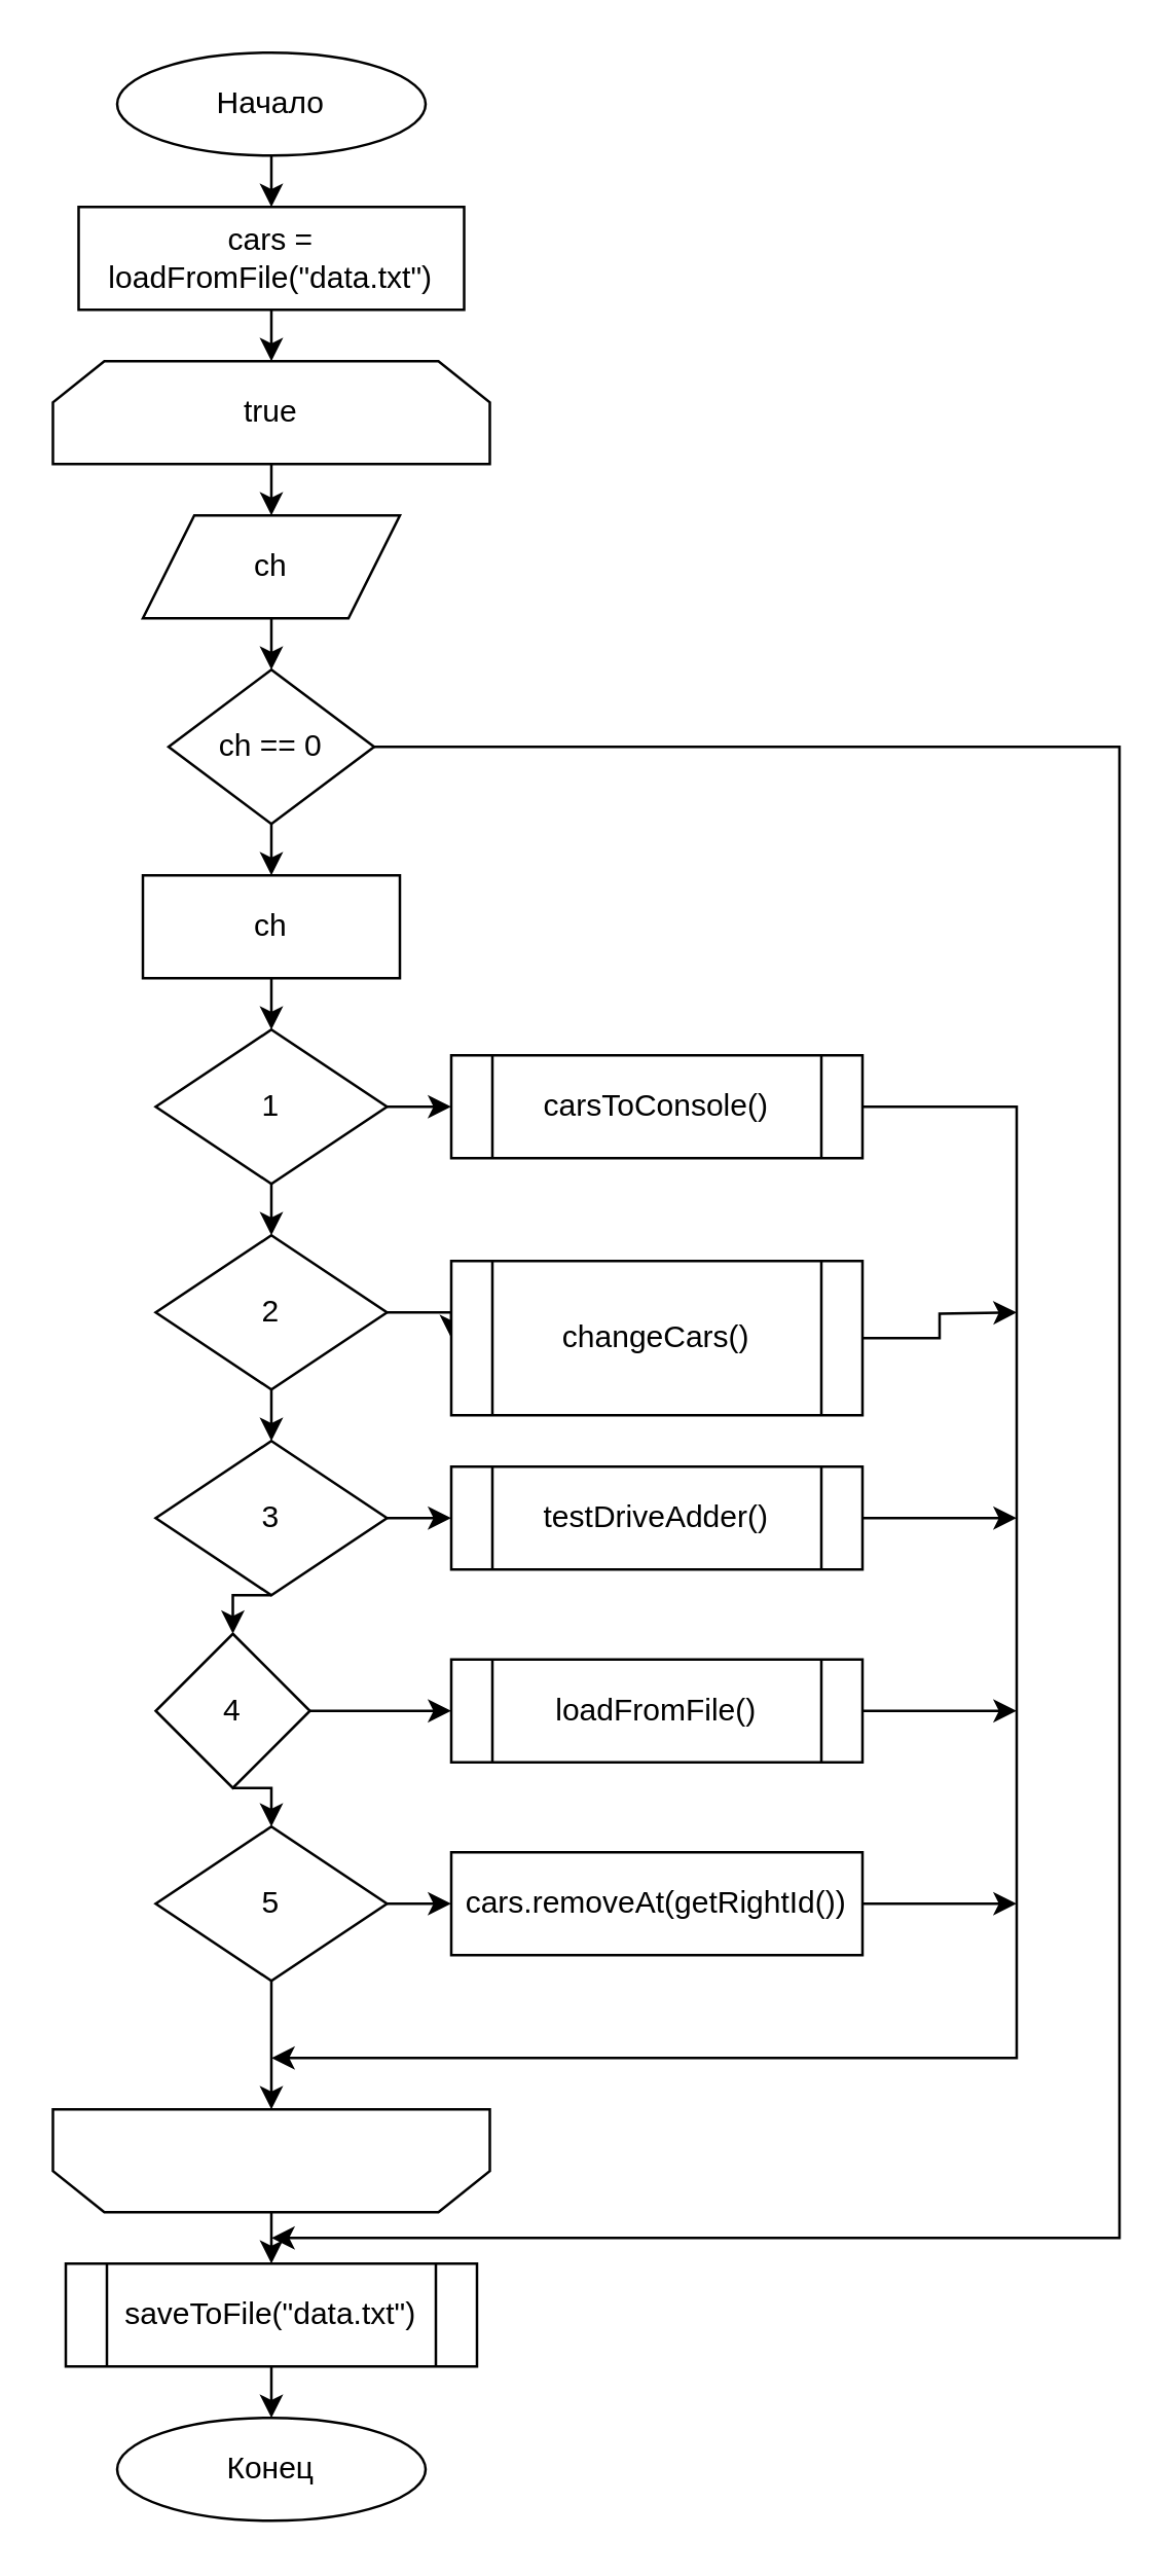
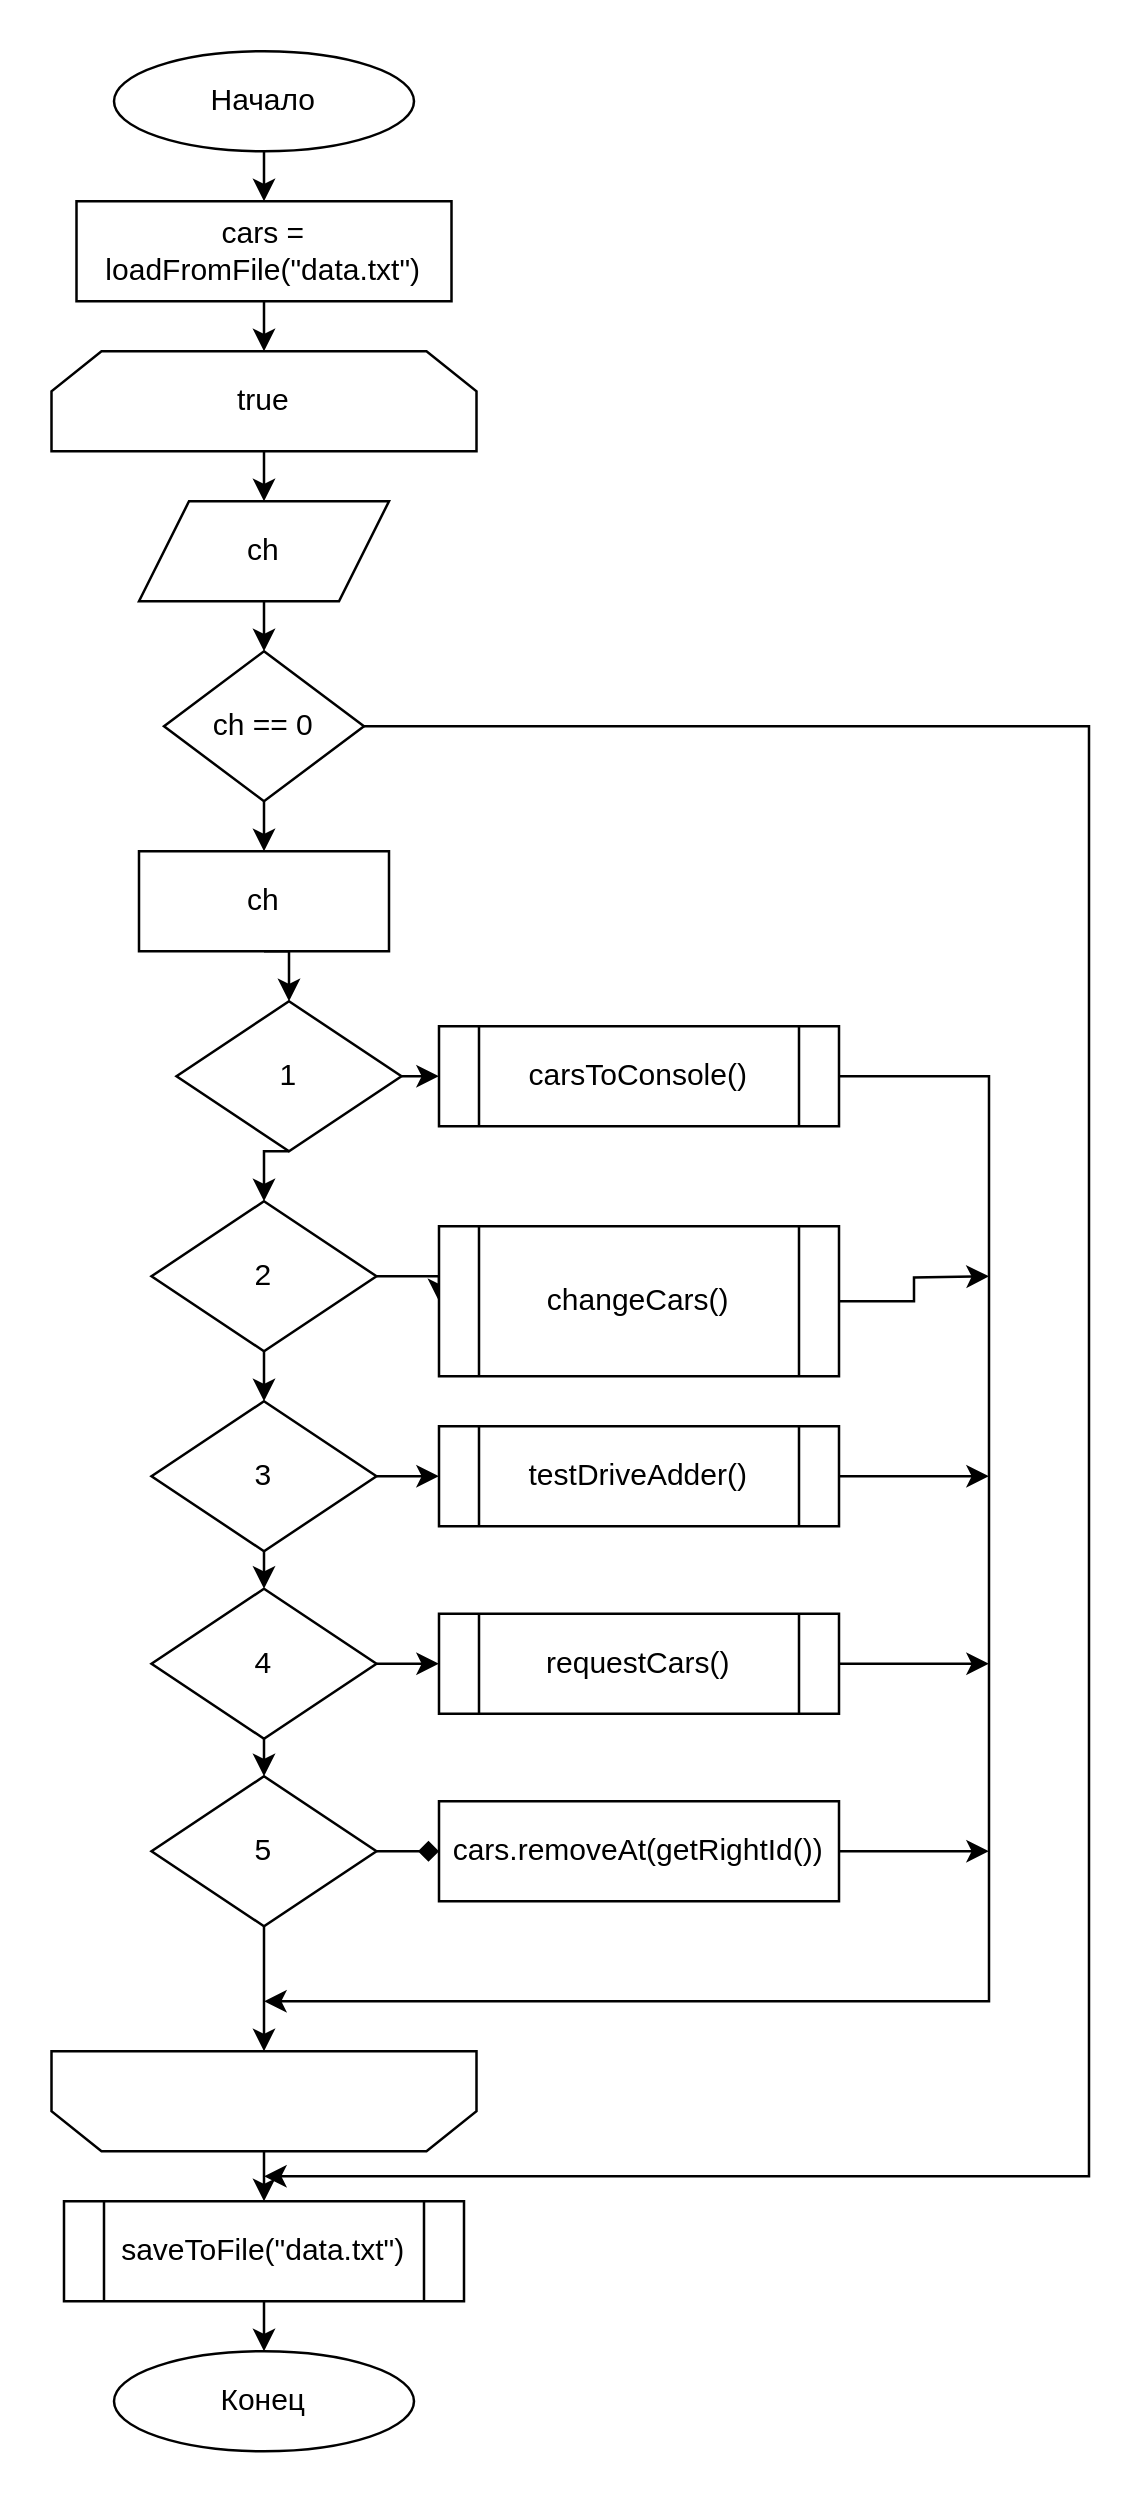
  <mxCell id="0" />
  <mxCell id="1" parent="0" />
  <mxCell id="2" style="edgeStyle=orthogonalEdgeStyle;rounded=0;orthogonalLoop=1;jettySize=auto;html=1;exitX=0.5;exitY=1;exitDx=0;exitDy=0;entryX=0.5;entryY=0;entryDx=0;entryDy=0;" edge="1" parent="1" source="3" target="6"><mxGeometry relative="1" as="geometry" /></mxCell>
  <mxCell id="3" value="Начало" style="ellipse;whiteSpace=wrap;html=1;" vertex="1" parent="1"><mxGeometry x="45" y="20" width="120" height="40" as="geometry" /></mxCell>
  <mxCell id="4" value="Конец" style="ellipse;whiteSpace=wrap;html=1;" vertex="1" parent="1"><mxGeometry x="45" y="940" width="120" height="40" as="geometry" /></mxCell>
  <mxCell id="5" style="edgeStyle=orthogonalEdgeStyle;rounded=0;orthogonalLoop=1;jettySize=auto;html=1;exitX=0.5;exitY=1;exitDx=0;exitDy=0;entryX=0.5;entryY=0;entryDx=0;entryDy=0;" edge="1" parent="1" source="6" target="8"><mxGeometry relative="1" as="geometry" /></mxCell>
  <mxCell id="6" value="cars = loadFromFile(&quot;data.txt&quot;)" style="rounded=0;whiteSpace=wrap;html=1;" vertex="1" parent="1"><mxGeometry x="30" y="80" width="150" height="40" as="geometry" /></mxCell>
  <mxCell id="7" style="edgeStyle=orthogonalEdgeStyle;rounded=0;orthogonalLoop=1;jettySize=auto;html=1;exitX=0.5;exitY=1;exitDx=0;exitDy=0;entryX=0.5;entryY=0;entryDx=0;entryDy=0;" edge="1" parent="1" source="8" target="14"><mxGeometry relative="1" as="geometry" /></mxCell>
  <mxCell id="8" value="true" style="shape=loopLimit;whiteSpace=wrap;html=1;" vertex="1" parent="1"><mxGeometry x="20" y="140" width="170" height="40" as="geometry" /></mxCell>
  <mxCell id="9" style="edgeStyle=orthogonalEdgeStyle;rounded=0;orthogonalLoop=1;jettySize=auto;html=1;exitX=0.5;exitY=1;exitDx=0;exitDy=0;entryX=0.5;entryY=0;entryDx=0;entryDy=0;" edge="1" parent="1" source="10" target="12"><mxGeometry relative="1" as="geometry" /></mxCell>
  <mxCell id="10" value="" style="shape=loopLimit;whiteSpace=wrap;html=1;flipV=1;" vertex="1" parent="1"><mxGeometry x="20" y="820" width="170" height="40" as="geometry" /></mxCell>
  <mxCell id="11" style="edgeStyle=orthogonalEdgeStyle;rounded=0;orthogonalLoop=1;jettySize=auto;html=1;exitX=0.5;exitY=1;exitDx=0;exitDy=0;entryX=0.5;entryY=0;entryDx=0;entryDy=0;" edge="1" parent="1" source="12" target="4"><mxGeometry relative="1" as="geometry" /></mxCell>
  <mxCell id="12" value="saveToFile(&quot;data.txt&quot;)" style="shape=process;whiteSpace=wrap;html=1;backgroundOutline=1;" vertex="1" parent="1"><mxGeometry x="25" y="880" width="160" height="40" as="geometry" /></mxCell>
  <mxCell id="13" style="edgeStyle=orthogonalEdgeStyle;rounded=0;orthogonalLoop=1;jettySize=auto;html=1;exitX=0.5;exitY=1;exitDx=0;exitDy=0;entryX=0.5;entryY=0;entryDx=0;entryDy=0;" edge="1" parent="1" source="14" target="17"><mxGeometry relative="1" as="geometry" /></mxCell>
  <mxCell id="14" value="ch" style="shape=parallelogram;perimeter=parallelogramPerimeter;whiteSpace=wrap;html=1;fixedSize=1;" vertex="1" parent="1"><mxGeometry x="55" y="200" width="100" height="40" as="geometry" /></mxCell>
  <mxCell id="15" style="edgeStyle=orthogonalEdgeStyle;rounded=0;orthogonalLoop=1;jettySize=auto;html=1;exitX=0.5;exitY=1;exitDx=0;exitDy=0;entryX=0.5;entryY=0;entryDx=0;entryDy=0;" edge="1" parent="1" source="17" target="19"><mxGeometry relative="1" as="geometry" /></mxCell>
  <mxCell id="16" style="edgeStyle=orthogonalEdgeStyle;rounded=0;orthogonalLoop=1;jettySize=auto;html=1;exitX=1;exitY=0.5;exitDx=0;exitDy=0;" edge="1" parent="1" source="17"><mxGeometry relative="1" as="geometry"><mxPoint x="105" y="870" as="targetPoint" /><Array as="points"><mxPoint x="435" y="290" /><mxPoint x="435" y="870" /><mxPoint x="105" y="870" /></Array></mxGeometry></mxCell>
  <mxCell id="17" value="ch == 0" style="rhombus;whiteSpace=wrap;html=1;" vertex="1" parent="1"><mxGeometry x="65" y="260" width="80" height="60" as="geometry" /></mxCell>
  <mxCell id="18" style="edgeStyle=orthogonalEdgeStyle;rounded=0;orthogonalLoop=1;jettySize=auto;html=1;exitX=0.5;exitY=1;exitDx=0;exitDy=0;entryX=0.5;entryY=0;entryDx=0;entryDy=0;" edge="1" parent="1" source="19" target="22"><mxGeometry relative="1" as="geometry" /></mxCell>
  <mxCell id="19" value="ch" style="rounded=0;whiteSpace=wrap;html=1;" vertex="1" parent="1"><mxGeometry x="55" y="340" width="100" height="40" as="geometry" /></mxCell>
  <mxCell id="20" style="edgeStyle=orthogonalEdgeStyle;rounded=0;orthogonalLoop=1;jettySize=auto;html=1;exitX=0.5;exitY=1;exitDx=0;exitDy=0;entryX=0.5;entryY=0;entryDx=0;entryDy=0;" edge="1" parent="1" source="22" target="25"><mxGeometry relative="1" as="geometry" /></mxCell>
  <mxCell id="21" style="edgeStyle=orthogonalEdgeStyle;rounded=0;orthogonalLoop=1;jettySize=auto;html=1;exitX=1;exitY=0.5;exitDx=0;exitDy=0;entryX=0;entryY=0.5;entryDx=0;entryDy=0;" edge="1" parent="1" source="22" target="36"><mxGeometry relative="1" as="geometry" /></mxCell>
- <mxCell id="22" value="1" style="rhombus;whiteSpace=wrap;html=1;" vertex="1" parent="1"><mxGeometry x="60" y="400" width="90" height="60" as="geometry" /></mxCell>
+ <mxCell id="22" value="1" style="rhombus;whiteSpace=wrap;html=1;" vertex="1" parent="1"><mxGeometry x="70" y="400" width="90" height="60" as="geometry" /></mxCell>
  <mxCell id="23" style="edgeStyle=orthogonalEdgeStyle;rounded=0;orthogonalLoop=1;jettySize=auto;html=1;exitX=0.5;exitY=1;exitDx=0;exitDy=0;entryX=0.5;entryY=0;entryDx=0;entryDy=0;" edge="1" parent="1" source="25" target="28"><mxGeometry relative="1" as="geometry" /></mxCell>
  <mxCell id="24" style="edgeStyle=orthogonalEdgeStyle;rounded=0;orthogonalLoop=1;jettySize=auto;html=1;exitX=1;exitY=0.5;exitDx=0;exitDy=0;entryX=0;entryY=0.5;entryDx=0;entryDy=0;" edge="1" parent="1" source="25" target="38"><mxGeometry relative="1" as="geometry" /></mxCell>
  <mxCell id="25" value="2" style="rhombus;whiteSpace=wrap;html=1;" vertex="1" parent="1"><mxGeometry x="60" y="480" width="90" height="60" as="geometry" /></mxCell>
  <mxCell id="26" style="edgeStyle=orthogonalEdgeStyle;rounded=0;orthogonalLoop=1;jettySize=auto;html=1;exitX=0.5;exitY=1;exitDx=0;exitDy=0;entryX=0.5;entryY=0;entryDx=0;entryDy=0;" edge="1" parent="1" source="28" target="31"><mxGeometry relative="1" as="geometry" /></mxCell>
  <mxCell id="27" style="edgeStyle=orthogonalEdgeStyle;rounded=0;orthogonalLoop=1;jettySize=auto;html=1;exitX=1;exitY=0.5;exitDx=0;exitDy=0;entryX=0;entryY=0.5;entryDx=0;entryDy=0;" edge="1" parent="1" source="28" target="40"><mxGeometry relative="1" as="geometry" /></mxCell>
  <mxCell id="28" value="3" style="rhombus;whiteSpace=wrap;html=1;" vertex="1" parent="1"><mxGeometry x="60" y="560" width="90" height="60" as="geometry" /></mxCell>
  <mxCell id="29" style="edgeStyle=orthogonalEdgeStyle;rounded=0;orthogonalLoop=1;jettySize=auto;html=1;exitX=0.5;exitY=1;exitDx=0;exitDy=0;entryX=0.5;entryY=0;entryDx=0;entryDy=0;" edge="1" parent="1" source="31" target="34"><mxGeometry relative="1" as="geometry" /></mxCell>
  <mxCell id="30" style="edgeStyle=orthogonalEdgeStyle;rounded=0;orthogonalLoop=1;jettySize=auto;html=1;exitX=1;exitY=0.5;exitDx=0;exitDy=0;entryX=0;entryY=0.5;entryDx=0;entryDy=0;" edge="1" parent="1" source="31" target="42"><mxGeometry relative="1" as="geometry" /></mxCell>
- <mxCell id="31" value="4" style="rhombus;whiteSpace=wrap;html=1;" vertex="1" parent="1"><mxGeometry x="60" y="635" width="60" height="60" as="geometry" /></mxCell>
- <mxCell id="32" style="edgeStyle=orthogonalEdgeStyle;rounded=0;orthogonalLoop=1;jettySize=auto;html=1;exitX=1;exitY=0.5;exitDx=0;exitDy=0;entryX=0;entryY=0.5;entryDx=0;entryDy=0;" edge="1" parent="1" source="34" target="44"><mxGeometry relative="1" as="geometry" /></mxCell>
+ <mxCell id="31" value="4" style="rhombus;whiteSpace=wrap;html=1;" vertex="1" parent="1"><mxGeometry x="60" y="635" width="90" height="60" as="geometry" /></mxCell>
+ <mxCell id="32" style="edgeStyle=orthogonalEdgeStyle;rounded=0;orthogonalLoop=1;jettySize=auto;html=1;exitX=1;exitY=0.5;exitDx=0;exitDy=0;entryX=0;entryY=0.5;entryDx=0;entryDy=0;endArrow=diamond;" edge="1" parent="1" source="34" target="44"><mxGeometry relative="1" as="geometry" /></mxCell>
  <mxCell id="33" style="edgeStyle=orthogonalEdgeStyle;rounded=0;orthogonalLoop=1;jettySize=auto;html=1;exitX=0.5;exitY=1;exitDx=0;exitDy=0;" edge="1" parent="1" source="34"><mxGeometry relative="1" as="geometry"><mxPoint x="105" y="820" as="targetPoint" /></mxGeometry></mxCell>
  <mxCell id="34" value="5" style="rhombus;whiteSpace=wrap;html=1;" vertex="1" parent="1"><mxGeometry x="60" y="710" width="90" height="60" as="geometry" /></mxCell>
  <mxCell id="35" style="edgeStyle=orthogonalEdgeStyle;rounded=0;orthogonalLoop=1;jettySize=auto;html=1;exitX=1;exitY=0.5;exitDx=0;exitDy=0;" edge="1" parent="1" source="36"><mxGeometry relative="1" as="geometry"><mxPoint x="105" y="800" as="targetPoint" /><Array as="points"><mxPoint x="395" y="430" /><mxPoint x="395" y="800" /></Array></mxGeometry></mxCell>
  <mxCell id="36" value="carsToConsole()" style="shape=process;whiteSpace=wrap;html=1;backgroundOutline=1;" vertex="1" parent="1"><mxGeometry x="175" y="410" width="160" height="40" as="geometry" /></mxCell>
  <mxCell id="37" style="edgeStyle=orthogonalEdgeStyle;rounded=0;orthogonalLoop=1;jettySize=auto;html=1;exitX=1;exitY=0.5;exitDx=0;exitDy=0;" edge="1" parent="1" source="38"><mxGeometry relative="1" as="geometry"><mxPoint x="395" y="510" as="targetPoint" /></mxGeometry></mxCell>
  <mxCell id="38" value="changeCars()" style="shape=process;whiteSpace=wrap;html=1;backgroundOutline=1;" vertex="1" parent="1"><mxGeometry x="175" y="490" width="160" height="60" as="geometry" /></mxCell>
  <mxCell id="39" style="edgeStyle=orthogonalEdgeStyle;rounded=0;orthogonalLoop=1;jettySize=auto;html=1;exitX=1;exitY=0.5;exitDx=0;exitDy=0;" edge="1" parent="1" source="40"><mxGeometry relative="1" as="geometry"><mxPoint x="395" y="590" as="targetPoint" /></mxGeometry></mxCell>
  <mxCell id="40" value="testDriveAdder()" style="shape=process;whiteSpace=wrap;html=1;backgroundOutline=1;" vertex="1" parent="1"><mxGeometry x="175" y="570" width="160" height="40" as="geometry" /></mxCell>
  <mxCell id="41" style="edgeStyle=orthogonalEdgeStyle;rounded=0;orthogonalLoop=1;jettySize=auto;html=1;exitX=1;exitY=0.5;exitDx=0;exitDy=0;" edge="1" parent="1" source="42"><mxGeometry relative="1" as="geometry"><mxPoint x="395" y="665" as="targetPoint" /></mxGeometry></mxCell>
- <mxCell id="42" value="loadFromFile()" style="shape=process;whiteSpace=wrap;html=1;backgroundOutline=1;" vertex="1" parent="1"><mxGeometry x="175" y="645" width="160" height="40" as="geometry" /></mxCell>
+ <mxCell id="42" value="requestCars()" style="shape=process;whiteSpace=wrap;html=1;backgroundOutline=1;" vertex="1" parent="1"><mxGeometry x="175" y="645" width="160" height="40" as="geometry" /></mxCell>
  <mxCell id="43" style="edgeStyle=orthogonalEdgeStyle;rounded=0;orthogonalLoop=1;jettySize=auto;html=1;exitX=1;exitY=0.5;exitDx=0;exitDy=0;" edge="1" parent="1" source="44"><mxGeometry relative="1" as="geometry"><mxPoint x="395" y="740" as="targetPoint" /></mxGeometry></mxCell>
  <mxCell id="44" value="cars.removeAt(getRightId())" style="rounded=0;whiteSpace=wrap;html=1;" vertex="1" parent="1"><mxGeometry x="175" y="720" width="160" height="40" as="geometry" /></mxCell>
